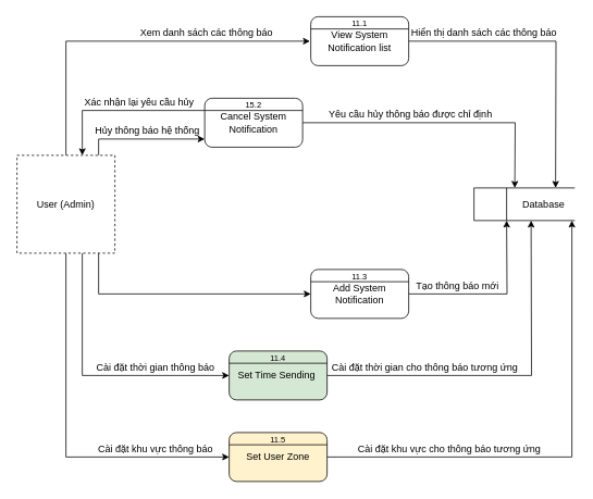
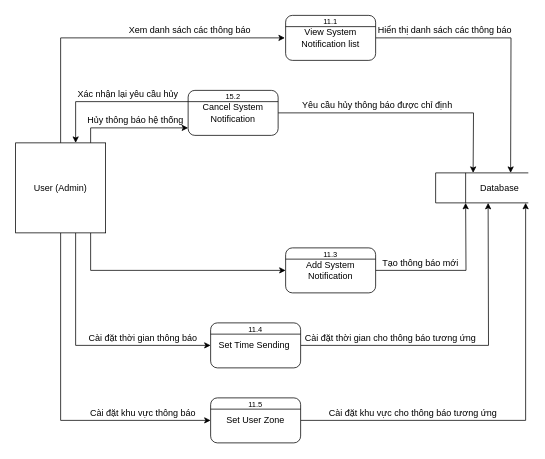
  <mxCell id="0" />
  <mxCell id="1" parent="0" />
  <mxCell id="2" value="" style="endArrow=none;html=1;" parent="1" edge="1"><mxGeometry width="50" height="50" relative="1" as="geometry"><mxPoint x="580" y="230" as="sourcePoint" /><mxPoint x="703.6" y="230" as="targetPoint" /></mxGeometry></mxCell>
  <mxCell id="3" value="" style="endArrow=none;html=1;" parent="1" edge="1"><mxGeometry width="50" height="50" relative="1" as="geometry"><mxPoint x="580" y="270" as="sourcePoint" /><mxPoint x="703.6" y="270" as="targetPoint" /></mxGeometry></mxCell>
  <mxCell id="4" value="" style="endArrow=none;html=1;" parent="1" edge="1"><mxGeometry width="50" height="50" relative="1" as="geometry"><mxPoint x="580" y="230" as="sourcePoint" /><mxPoint x="580" y="270" as="targetPoint" /></mxGeometry></mxCell>
  <mxCell id="5" value="" style="endArrow=none;html=1;" parent="1" edge="1"><mxGeometry width="50" height="50" relative="1" as="geometry"><mxPoint x="620" y="230" as="sourcePoint" /><mxPoint x="620" y="270" as="targetPoint" /></mxGeometry></mxCell>
  <mxCell id="6" value="Database" style="text;html=1;align=center;verticalAlign=middle;resizable=0;points=[];autosize=1;" parent="1" vertex="1"><mxGeometry x="630" y="240" width="70" height="20" as="geometry" /></mxCell>
  <mxCell id="7" style="edgeStyle=orthogonalEdgeStyle;rounded=0;orthogonalLoop=1;jettySize=auto;html=1;" parent="1" source="8" edge="1"><mxGeometry relative="1" as="geometry"><mxPoint x="680" y="230" as="targetPoint" /></mxGeometry></mxCell>
  <mxCell id="8" value="View System Notification list" style="rounded=1;whiteSpace=wrap;html=1;" parent="1" vertex="1"><mxGeometry x="380" y="20" width="120" height="60" as="geometry" /></mxCell>
  <mxCell id="9" value="" style="endArrow=none;html=1;exitX=0;exitY=0.25;exitDx=0;exitDy=0;entryX=1;entryY=0.25;entryDx=0;entryDy=0;" parent="1" source="8" target="8" edge="1"><mxGeometry width="50" height="50" relative="1" as="geometry"><mxPoint x="490" y="100" as="sourcePoint" /><mxPoint x="540" y="50" as="targetPoint" /></mxGeometry></mxCell>
  <mxCell id="10" style="edgeStyle=orthogonalEdgeStyle;rounded=0;orthogonalLoop=1;jettySize=auto;html=1;" parent="1" source="12" edge="1"><mxGeometry relative="1" as="geometry"><mxPoint x="630" y="230" as="targetPoint" /></mxGeometry></mxCell>
  <mxCell id="11" style="edgeStyle=orthogonalEdgeStyle;rounded=0;orthogonalLoop=1;jettySize=auto;html=1;entryX=0.667;entryY=0;entryDx=0;entryDy=0;entryPerimeter=0;exitX=0;exitY=0.25;exitDx=0;exitDy=0;" parent="1" source="12" target="33" edge="1"><mxGeometry relative="1" as="geometry" /></mxCell>
  <mxCell id="12" value="Cancel System Notification" style="rounded=1;whiteSpace=wrap;html=1;" parent="1" vertex="1"><mxGeometry x="250" y="120" width="120" height="60" as="geometry" /></mxCell>
  <mxCell id="13" value="" style="endArrow=none;html=1;exitX=0;exitY=0.25;exitDx=0;exitDy=0;entryX=1;entryY=0.25;entryDx=0;entryDy=0;" parent="1" source="12" target="12" edge="1"><mxGeometry width="50" height="50" relative="1" as="geometry"><mxPoint x="490" y="200" as="sourcePoint" /><mxPoint x="540" y="150" as="targetPoint" /></mxGeometry></mxCell>
  <mxCell id="14" style="edgeStyle=orthogonalEdgeStyle;rounded=0;orthogonalLoop=1;jettySize=auto;html=1;" parent="1" source="15" edge="1"><mxGeometry relative="1" as="geometry"><mxPoint x="620" y="270" as="targetPoint" /></mxGeometry></mxCell>
  <mxCell id="15" value="Add System Notification" style="rounded=1;whiteSpace=wrap;html=1;" parent="1" vertex="1"><mxGeometry x="380" y="330" width="120" height="60" as="geometry" /></mxCell>
  <mxCell id="16" value="" style="endArrow=none;html=1;exitX=0;exitY=0.25;exitDx=0;exitDy=0;entryX=1;entryY=0.25;entryDx=0;entryDy=0;" parent="1" source="15" target="15" edge="1"><mxGeometry width="50" height="50" relative="1" as="geometry"><mxPoint x="490" y="410" as="sourcePoint" /><mxPoint x="540" y="360" as="targetPoint" /></mxGeometry></mxCell>
  <mxCell id="17" style="edgeStyle=orthogonalEdgeStyle;rounded=0;orthogonalLoop=1;jettySize=auto;html=1;" parent="1" source="18" edge="1"><mxGeometry relative="1" as="geometry"><mxPoint x="650" y="270" as="targetPoint" /></mxGeometry></mxCell>
- <mxCell id="18" value="Set Time Sending&amp;nbsp;" style="rounded=1;whiteSpace=wrap;html=1;fillColor=#d5e8d4;" parent="1" vertex="1"><mxGeometry x="280" y="430" width="120" height="60" as="geometry" /></mxCell>
+ <mxCell id="18" value="Set Time Sending&amp;nbsp;" style="rounded=1;whiteSpace=wrap;html=1;" parent="1" vertex="1"><mxGeometry x="280" y="430" width="120" height="60" as="geometry" /></mxCell>
  <mxCell id="19" value="" style="endArrow=none;html=1;exitX=0;exitY=0.25;exitDx=0;exitDy=0;entryX=1;entryY=0.25;entryDx=0;entryDy=0;" parent="1" source="18" target="18" edge="1"><mxGeometry width="50" height="50" relative="1" as="geometry"><mxPoint x="390" y="510" as="sourcePoint" /><mxPoint x="440" y="460" as="targetPoint" /></mxGeometry></mxCell>
  <mxCell id="20" style="edgeStyle=orthogonalEdgeStyle;rounded=0;orthogonalLoop=1;jettySize=auto;html=1;" parent="1" source="21" edge="1"><mxGeometry relative="1" as="geometry"><mxPoint x="700" y="270" as="targetPoint" /><Array as="points"><mxPoint x="700" y="560" /><mxPoint x="700" y="270" /></Array></mxGeometry></mxCell>
- <mxCell id="21" value="Set User Zone" style="rounded=1;whiteSpace=wrap;html=1;fillColor=#fff2cc;" parent="1" vertex="1"><mxGeometry x="280" y="530" width="120" height="60" as="geometry" /></mxCell>
+ <mxCell id="21" value="Set User Zone" style="rounded=1;whiteSpace=wrap;html=1;" parent="1" vertex="1"><mxGeometry x="280" y="530" width="120" height="60" as="geometry" /></mxCell>
  <mxCell id="22" value="" style="endArrow=none;html=1;exitX=0;exitY=0.25;exitDx=0;exitDy=0;entryX=1;entryY=0.25;entryDx=0;entryDy=0;" parent="1" source="21" target="21" edge="1"><mxGeometry width="50" height="50" relative="1" as="geometry"><mxPoint x="390" y="610" as="sourcePoint" /><mxPoint x="440" y="560" as="targetPoint" /></mxGeometry></mxCell>
  <mxCell id="23" value="&lt;font style=&quot;font-size: 10px&quot;&gt;11.1&lt;/font&gt;" style="text;html=1;strokeColor=none;fillColor=none;align=center;verticalAlign=middle;whiteSpace=wrap;rounded=0;" parent="1" vertex="1"><mxGeometry x="425" y="20" width="30" height="15" as="geometry" /></mxCell>
  <mxCell id="24" value="&lt;font style=&quot;font-size: 10px&quot;&gt;15.2&lt;/font&gt;" style="text;html=1;strokeColor=none;fillColor=none;align=center;verticalAlign=middle;whiteSpace=wrap;rounded=0;" parent="1" vertex="1"><mxGeometry x="295" y="120" width="30" height="15" as="geometry" /></mxCell>
  <mxCell id="25" value="&lt;font style=&quot;font-size: 10px&quot;&gt;11.3&lt;/font&gt;" style="text;html=1;strokeColor=none;fillColor=none;align=center;verticalAlign=middle;whiteSpace=wrap;rounded=0;" parent="1" vertex="1"><mxGeometry x="425" y="330" width="30" height="15" as="geometry" /></mxCell>
  <mxCell id="26" value="&lt;font style=&quot;font-size: 10px&quot;&gt;11.4&lt;/font&gt;" style="text;html=1;strokeColor=none;fillColor=none;align=center;verticalAlign=middle;whiteSpace=wrap;rounded=0;" parent="1" vertex="1"><mxGeometry x="325" y="430" width="30" height="15" as="geometry" /></mxCell>
  <mxCell id="27" value="&lt;font style=&quot;font-size: 10px&quot;&gt;11.5&lt;/font&gt;" style="text;html=1;strokeColor=none;fillColor=none;align=center;verticalAlign=middle;whiteSpace=wrap;rounded=0;" parent="1" vertex="1"><mxGeometry x="325" y="530" width="30" height="15" as="geometry" /></mxCell>
  <mxCell id="28" style="edgeStyle=orthogonalEdgeStyle;rounded=0;orthogonalLoop=1;jettySize=auto;html=1;" parent="1" source="33" edge="1"><mxGeometry relative="1" as="geometry"><mxPoint x="379" y="50" as="targetPoint" /><Array as="points"><mxPoint x="80" y="50" /><mxPoint x="379" y="50" /></Array></mxGeometry></mxCell>
  <mxCell id="29" style="edgeStyle=orthogonalEdgeStyle;rounded=0;orthogonalLoop=1;jettySize=auto;html=1;" parent="1" source="33" edge="1"><mxGeometry relative="1" as="geometry"><mxPoint x="250" y="170" as="targetPoint" /><Array as="points"><mxPoint x="120" y="170" /><mxPoint x="250" y="170" /></Array></mxGeometry></mxCell>
  <mxCell id="30" style="edgeStyle=orthogonalEdgeStyle;rounded=0;orthogonalLoop=1;jettySize=auto;html=1;entryX=0;entryY=0.5;entryDx=0;entryDy=0;" parent="1" source="33" target="15" edge="1"><mxGeometry relative="1" as="geometry"><Array as="points"><mxPoint x="120" y="360" /></Array></mxGeometry></mxCell>
  <mxCell id="31" style="edgeStyle=orthogonalEdgeStyle;rounded=0;orthogonalLoop=1;jettySize=auto;html=1;entryX=0;entryY=0.5;entryDx=0;entryDy=0;" parent="1" source="33" target="18" edge="1"><mxGeometry relative="1" as="geometry"><Array as="points"><mxPoint x="100" y="460" /></Array></mxGeometry></mxCell>
  <mxCell id="32" style="edgeStyle=orthogonalEdgeStyle;rounded=0;orthogonalLoop=1;jettySize=auto;html=1;entryX=0;entryY=0.5;entryDx=0;entryDy=0;" parent="1" source="33" target="21" edge="1"><mxGeometry relative="1" as="geometry"><Array as="points"><mxPoint x="80" y="560" /></Array></mxGeometry></mxCell>
- <mxCell id="33" value="User (Admin)" style="whiteSpace=wrap;html=1;aspect=fixed;dashed=1;" parent="1" vertex="1"><mxGeometry x="20" y="190" width="120" height="120" as="geometry" /></mxCell>
+ <mxCell id="33" value="User (Admin)" style="whiteSpace=wrap;html=1;aspect=fixed;" parent="1" vertex="1"><mxGeometry x="20" y="190" width="120" height="120" as="geometry" /></mxCell>
  <mxCell id="34" value="Hủy thông báo hệ thống" style="text;html=1;strokeColor=none;fillColor=none;align=center;verticalAlign=middle;whiteSpace=wrap;rounded=0;" parent="1" vertex="1"><mxGeometry x="110" y="150" width="140" height="20" as="geometry" /></mxCell>
  <mxCell id="35" value="Xác nhận lại yêu cầu hủy" style="text;html=1;strokeColor=none;fillColor=none;align=center;verticalAlign=middle;whiteSpace=wrap;rounded=0;" parent="1" vertex="1"><mxGeometry x="100" y="115" width="140" height="20" as="geometry" /></mxCell>
  <mxCell id="36" value="Yêu cầu hủy thông báo được chỉ định" style="text;html=1;strokeColor=none;fillColor=none;align=center;verticalAlign=middle;whiteSpace=wrap;rounded=0;" parent="1" vertex="1"><mxGeometry x="400" y="130" width="205" height="20" as="geometry" /></mxCell>
  <mxCell id="37" value="Xem danh sách các thông báo" style="text;html=1;strokeColor=none;fillColor=none;align=center;verticalAlign=middle;whiteSpace=wrap;rounded=0;" parent="1" vertex="1"><mxGeometry x="150" y="30" width="205" height="20" as="geometry" /></mxCell>
  <mxCell id="38" value="Hiển thị danh sách các thông báo" style="text;html=1;strokeColor=none;fillColor=none;align=center;verticalAlign=middle;whiteSpace=wrap;rounded=0;" parent="1" vertex="1"><mxGeometry x="490" y="30" width="205" height="20" as="geometry" /></mxCell>
  <mxCell id="39" value="Tạo thông báo mới" style="text;html=1;strokeColor=none;fillColor=none;align=center;verticalAlign=middle;whiteSpace=wrap;rounded=0;" parent="1" vertex="1"><mxGeometry x="490" y="340" width="140" height="20" as="geometry" /></mxCell>
  <mxCell id="40" value="Cài đặt thời gian thông báo" style="text;html=1;strokeColor=none;fillColor=none;align=center;verticalAlign=middle;whiteSpace=wrap;rounded=0;" parent="1" vertex="1"><mxGeometry x="110" y="440" width="160" height="20" as="geometry" /></mxCell>
  <mxCell id="41" value="Cài đặt khu vực thông báo" style="text;html=1;strokeColor=none;fillColor=none;align=center;verticalAlign=middle;whiteSpace=wrap;rounded=0;" parent="1" vertex="1"><mxGeometry x="110" y="540" width="160" height="20" as="geometry" /></mxCell>
  <mxCell id="42" value="Cài đặt thời gian cho thông báo tương ứng" style="text;html=1;strokeColor=none;fillColor=none;align=center;verticalAlign=middle;whiteSpace=wrap;rounded=0;rotation=0;" parent="1" vertex="1"><mxGeometry x="400" y="440" width="240" height="20" as="geometry" /></mxCell>
  <mxCell id="43" value="Cài đặt khu vực cho thông báo tương ứng" style="text;html=1;strokeColor=none;fillColor=none;align=center;verticalAlign=middle;whiteSpace=wrap;rounded=0;rotation=0;" parent="1" vertex="1"><mxGeometry x="430" y="540" width="240" height="20" as="geometry" /></mxCell>
